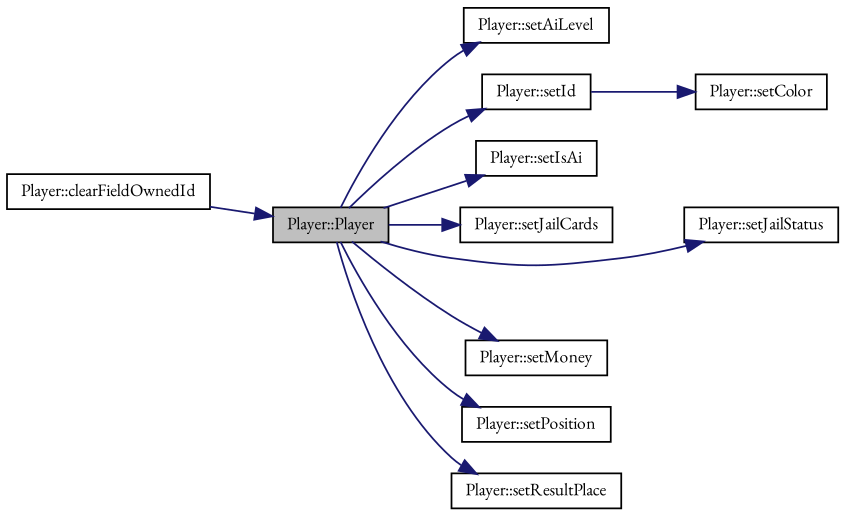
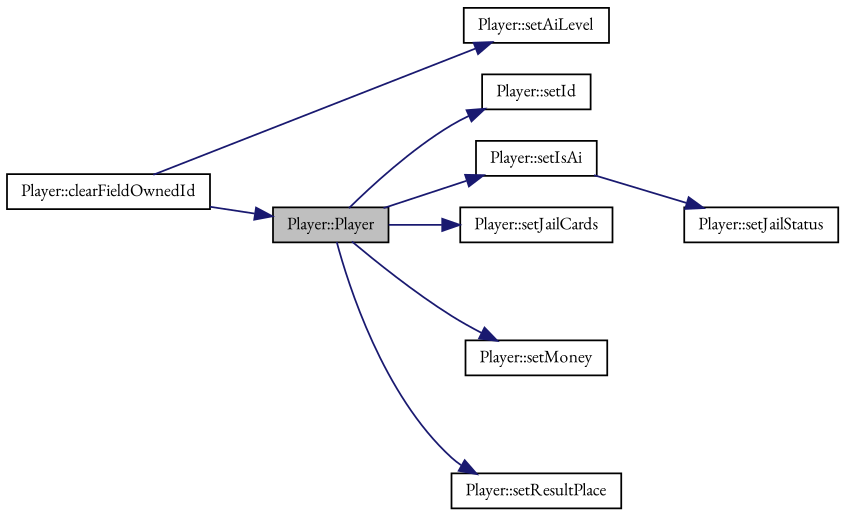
  digraph {
    fontname="EB Garamond"
    rankdir=LR
    node [color=black fillcolor=white fontname="EB Garamond" fontsize=10 shape=record style=filled]
    edge [color=midnightblue fontname="EB Garamond" fontsize=10 labelfontname=Helvetica labelfontsize=10 style=solid]
    n1 [fillcolor=grey75 fontcolor=black height=0.2 label="Player::Player" width=0.4]
    n2 [height=0.2 label="Player::setAiLevel" width=0.4]
    n3 [height=0.2 label="Player::setId" width=0.4]
    n4 [height=0.2 label="Player::setIsAi" width=0.4]
    n5 [height=0.2 label="Player::setJailCards" width=0.4]
    n6 [height=0.2 label="Player::setJailStatus" width=0.4]
    n7 [height=0.2 label="Player::setMoney" width=0.4]
-   n8 [height=0.2 label="Player::setPosition" width=0.4]
    n9 [height=0.2 label="Player::setResultPlace" width=0.4]
    n10 [height=0.2 label="Player::clearFieldOwnedId" width=0.4]
-   n11 [height=0.2 label="Player::setColor" width=0.4]
-   n1 -> n2
+   n10 -> n2
    n1 -> n3
    n1 -> n4
    n1 -> n5
-   n1 -> n6
+   n4 -> n6
    n1 -> n7
-   n1 -> n8
    n1 -> n9
-   n3 -> n11
    n10 -> n1
  }
